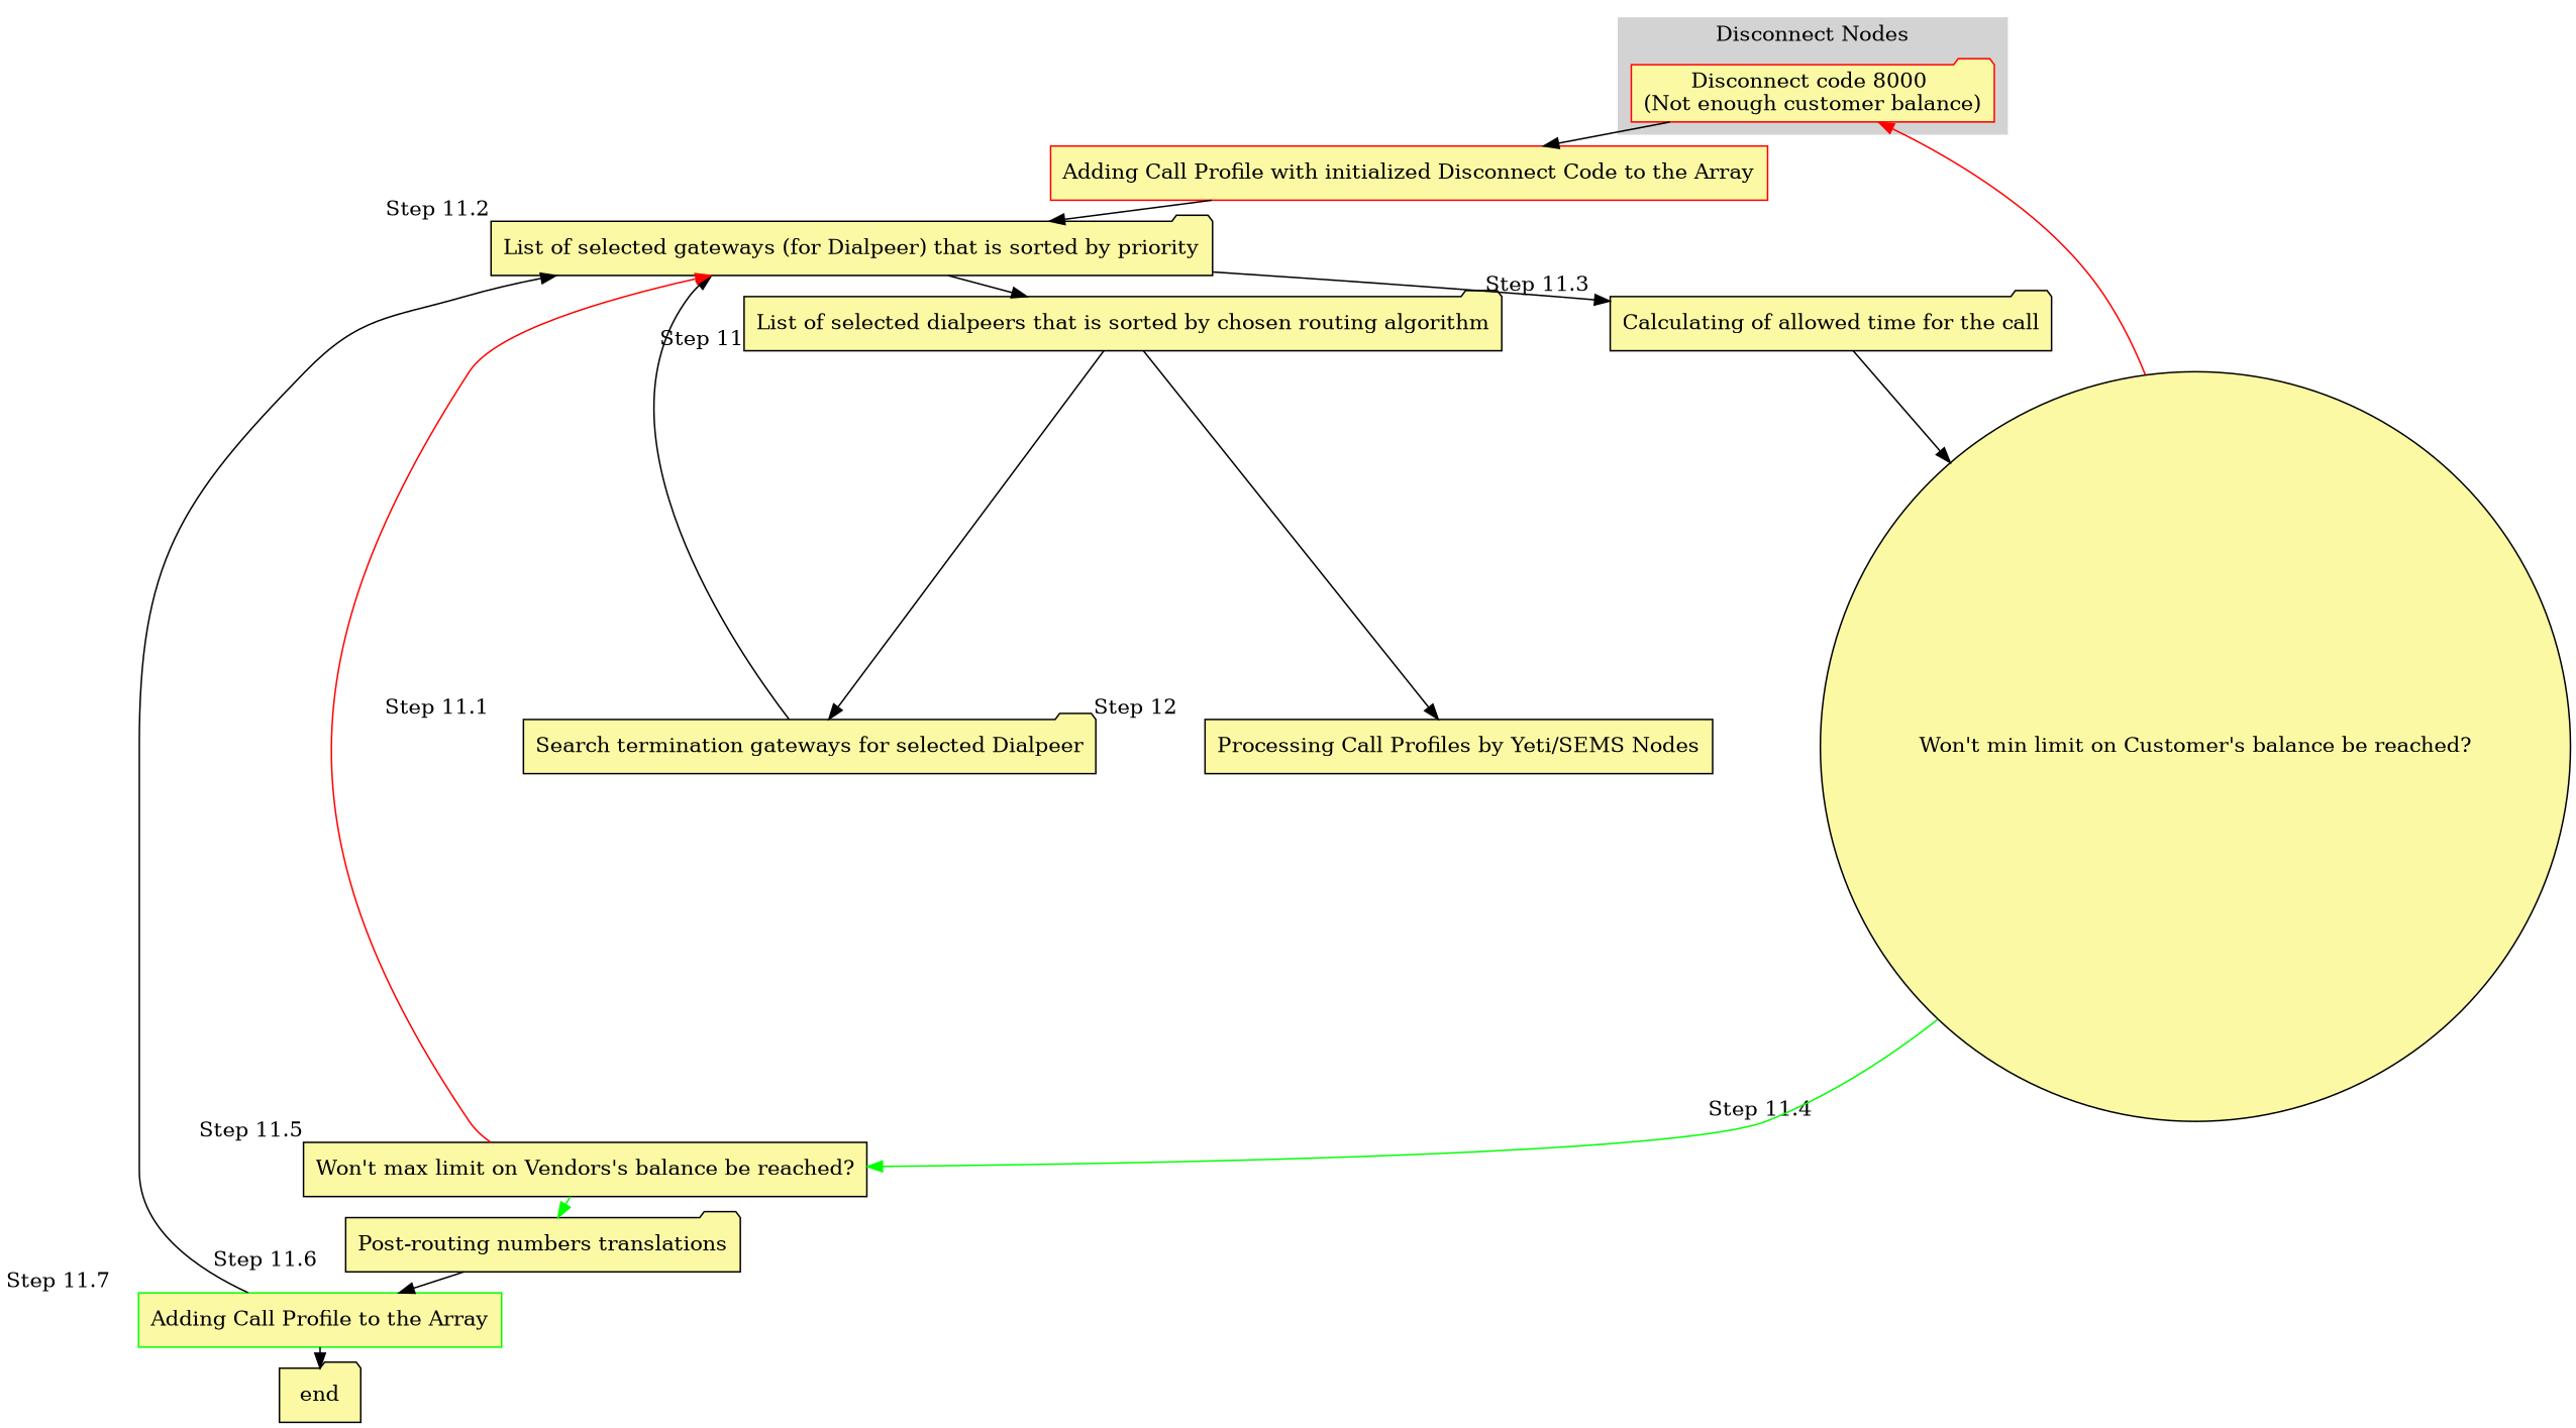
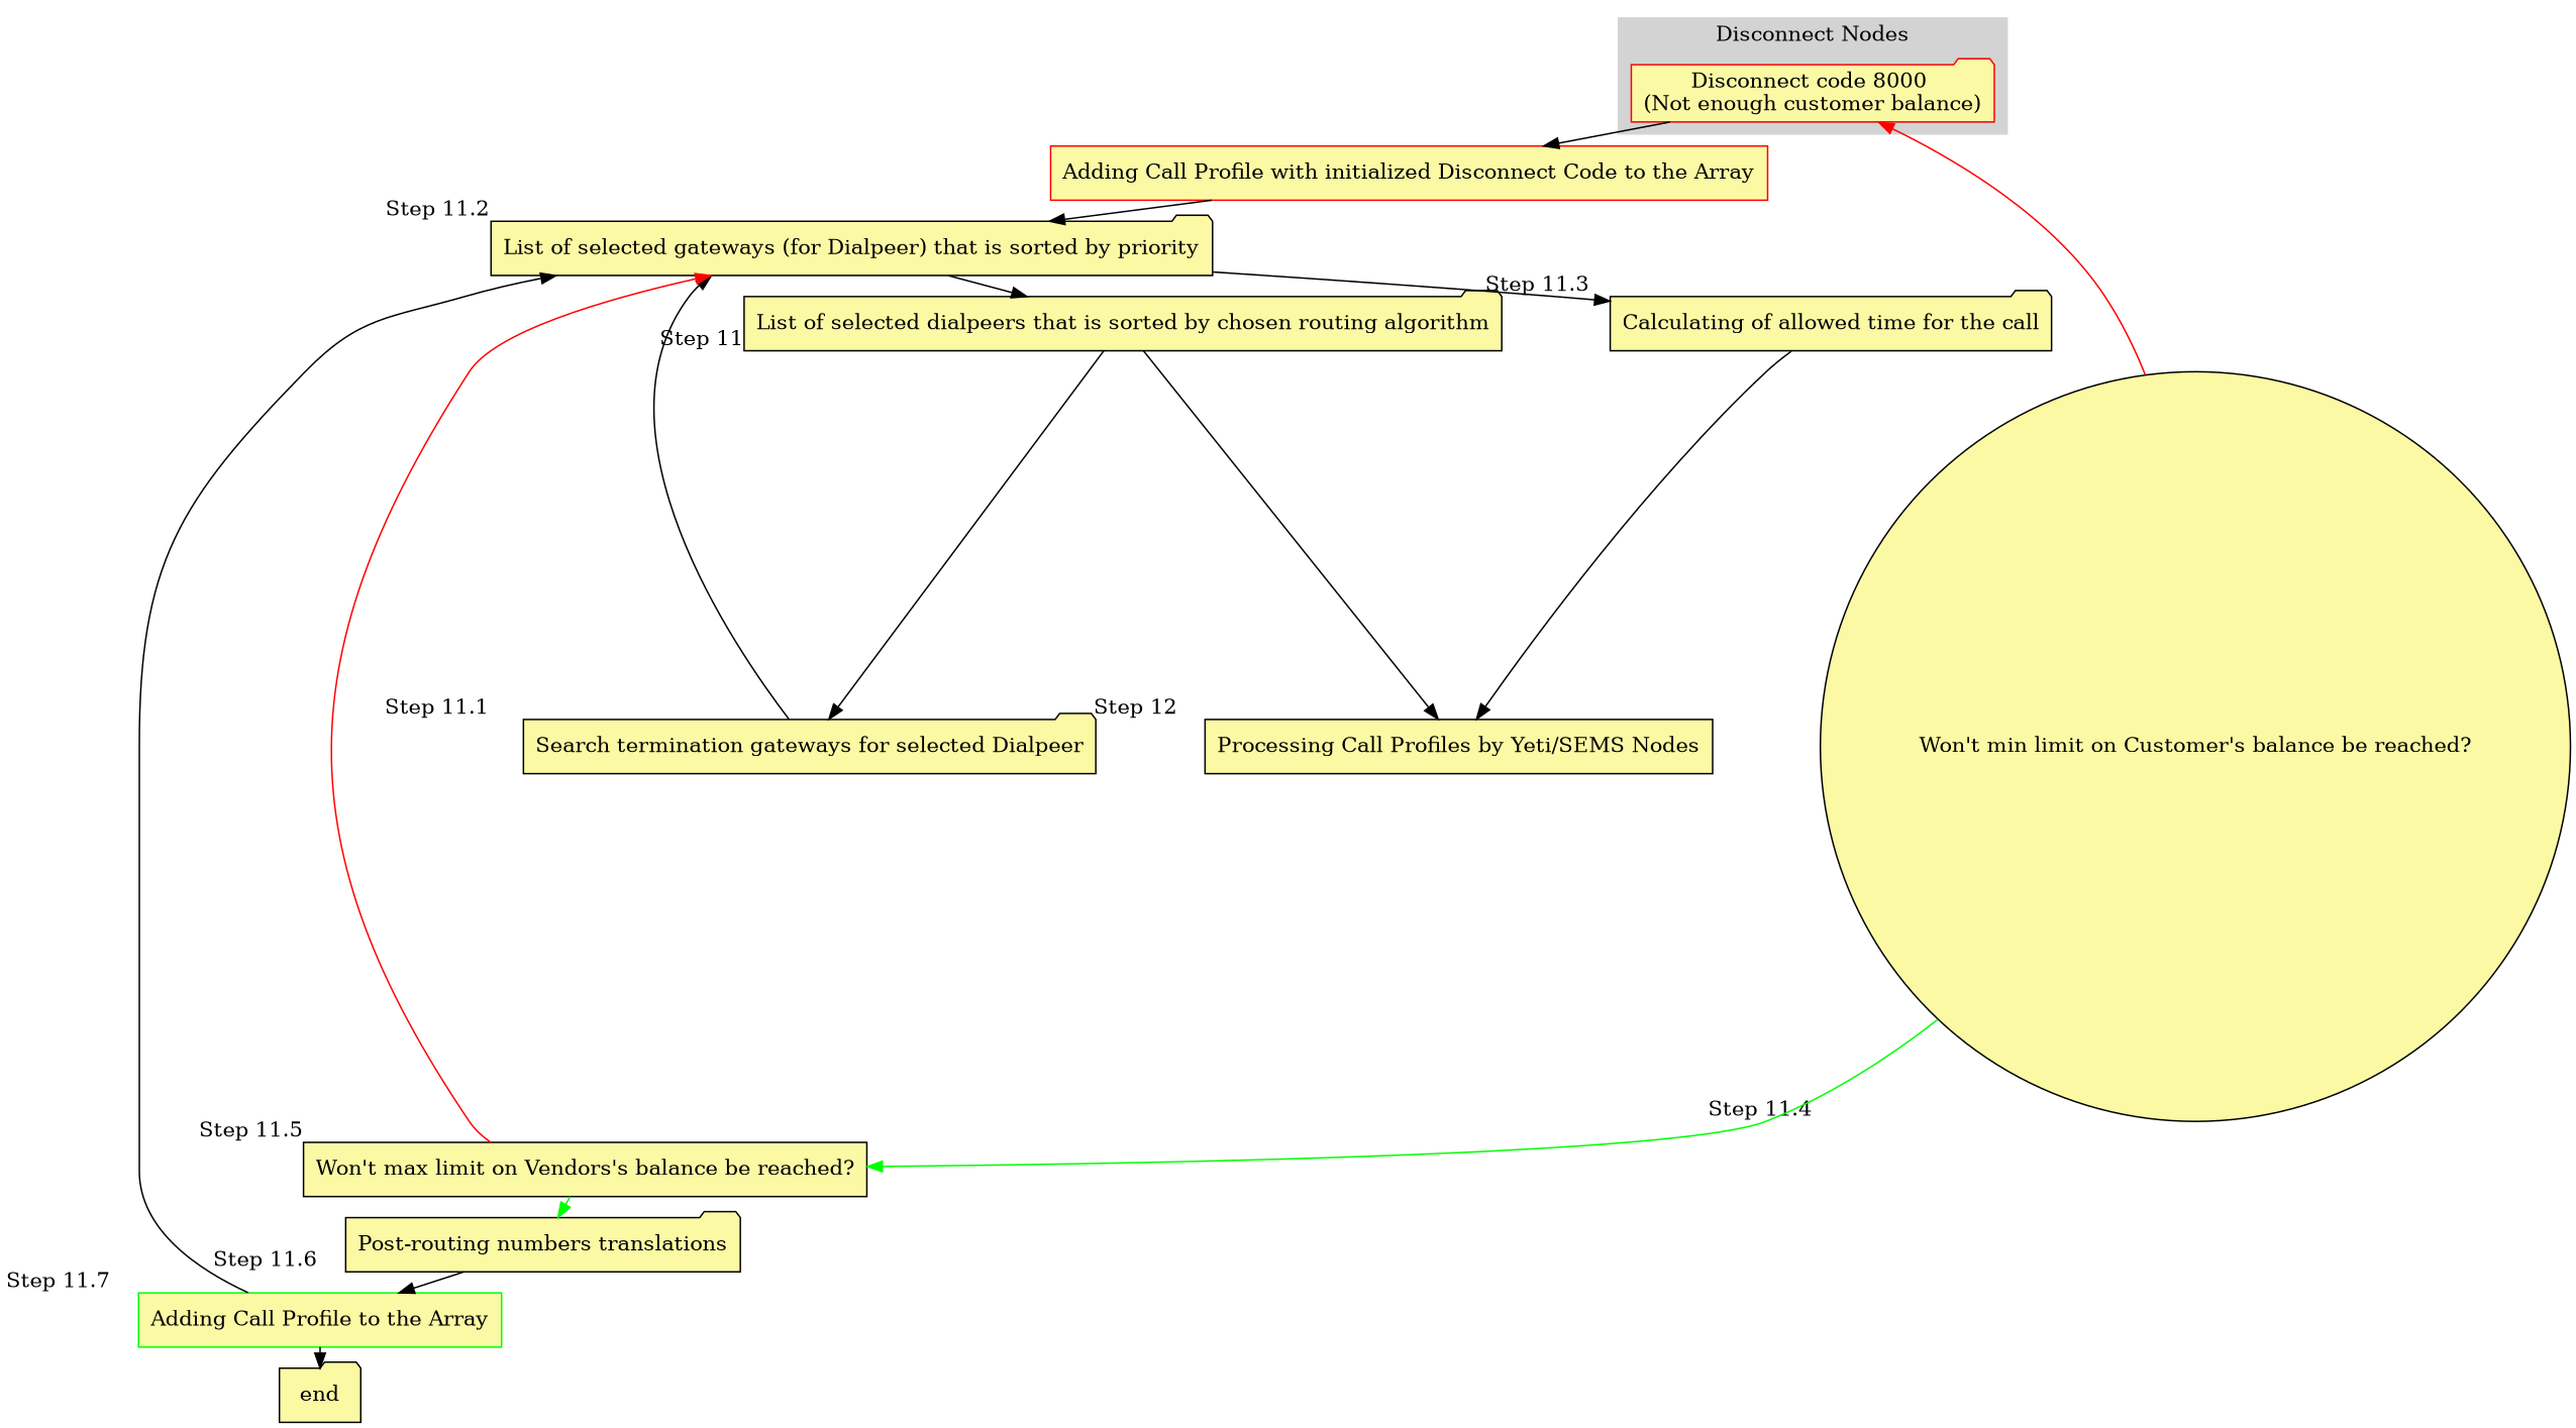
  digraph {
    mindist=0.5
    nodesep=1
    ranksep=0.2
    node [fillcolor="#FCF9A5" shape=folder sides=4 style=filled]
    edge [color=black]
    n1 [color=red label="Disconnect code 8000 \n(Not enough customer balance)"]
    n2 [color=red label="Adding Call Profile with initialized Disconnect Code to the Array" shape=box]
    n3 [label="List of selected gateways (for Dialpeer) that is sorted by priority" xlabel="                Step 11.2" sides=""]
    n4 [label="List of selected dialpeers that is sorted by chosen routing algorithm" xlabel="Step 11" sides=""]
    n5 [label="Calculating of allowed time for the call" xlabel="Step 11.3   "]
    n6 [label="Search termination gateways for selected Dialpeer" xlabel="Step 11.1     "]
    n7 [label="Processing Call Profiles by Yeti/SEMS Nodes" shape=box xlabel="Step 12    "]
    n8 [label="Won't min limit on Customer's balance be reached?" shape=circle xlabel="           Step 11.4 " sides=""]
    n9 [label="Won't max limit on Vendors's balance be reached?" shape=box xlabel="                 Step 11.5" sides=""]
    n10 [label="Post-routing numbers translations" xlabel="Step 11.6    "]
    n11 [color=green label="Adding Call Profile to the Array" shape=box xlabel="Step 11.7    "]
    end [sides=""]
    subgraph cluster_1 {
      color=lightgrey
      label="Disconnect Nodes"
      style=filled
      n1
    }
    n1 -> n2
    n2 -> n3
    n3 -> n4
    n3 -> n5
    n4 -> n6
    n4 -> n7
-   n5 -> n8
+   n5 -> n7
    n6 -> n3
    n8 -> n1 [color=red]
    n8 -> n9 [color=green]
    n9 -> n3 [color=red]
    n9 -> n10 [color=green]
    n10 -> n11
    n11 -> n3
    n11 -> end
  }
